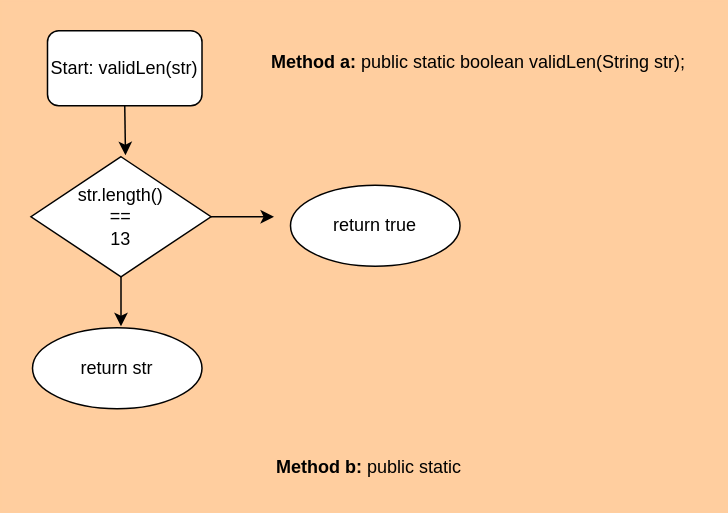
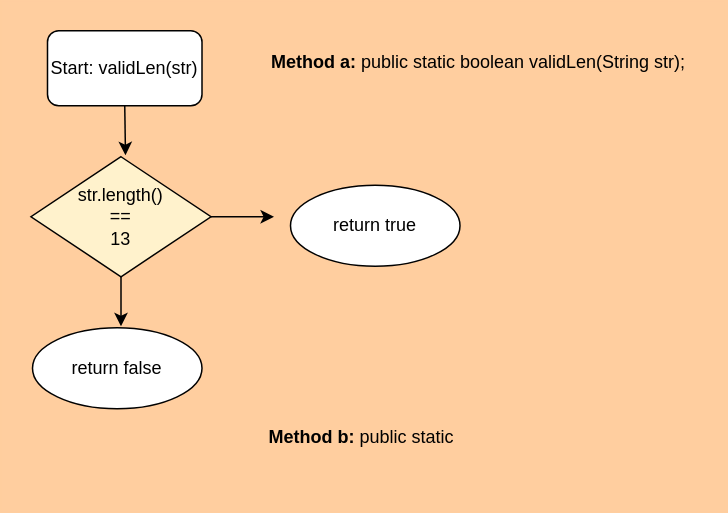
  <mxCell id="0" />
  <mxCell id="1" parent="0" />
  <mxCell id="2" value="&lt;b&gt;Method a: &lt;/b&gt;public static boolean validLen(String str);" style="text;html=1;align=center;verticalAlign=middle;resizable=0;points=[];autosize=1;strokeColor=none;fillColor=none;" vertex="1" parent="1"><mxGeometry x="173" y="32" width="290" height="18" as="geometry" /></mxCell>
  <mxCell id="3" style="edgeStyle=orthogonalEdgeStyle;rounded=0;orthogonalLoop=1;jettySize=auto;html=1;exitX=0.5;exitY=1;exitDx=0;exitDy=0;" edge="1" parent="1" source="4"><mxGeometry relative="1" as="geometry"><mxPoint x="83" y="103" as="targetPoint" /></mxGeometry></mxCell>
  <mxCell id="4" value="Start: validLen(str)" style="whiteSpace=wrap;html=1;rounded=1;" vertex="1" parent="1"><mxGeometry x="31" y="20" width="103" height="50" as="geometry" /></mxCell>
  <mxCell id="5" style="edgeStyle=orthogonalEdgeStyle;rounded=0;orthogonalLoop=1;jettySize=auto;html=1;exitX=1;exitY=0.5;exitDx=0;exitDy=0;" edge="1" parent="1" source="7"><mxGeometry relative="1" as="geometry"><mxPoint x="182" y="144" as="targetPoint" /></mxGeometry></mxCell>
  <mxCell id="6" style="edgeStyle=orthogonalEdgeStyle;rounded=0;orthogonalLoop=1;jettySize=auto;html=1;exitX=0.5;exitY=1;exitDx=0;exitDy=0;" edge="1" parent="1" source="7"><mxGeometry relative="1" as="geometry"><mxPoint x="80" y="217" as="targetPoint" /></mxGeometry></mxCell>
- <mxCell id="7" value="&lt;div&gt;str.length()&lt;/div&gt;&lt;div&gt;==&lt;/div&gt;&lt;div&gt;13&lt;br&gt;&lt;/div&gt;" style="rhombus;whiteSpace=wrap;html=1;" vertex="1" parent="1"><mxGeometry x="20" y="104" width="120" height="80" as="geometry" /></mxCell>
+ <mxCell id="7" value="&lt;div&gt;str.length()&lt;/div&gt;&lt;div&gt;==&lt;/div&gt;&lt;div&gt;13&lt;br&gt;&lt;/div&gt;" style="rhombus;whiteSpace=wrap;html=1;fillColor=#fff2cc;" vertex="1" parent="1"><mxGeometry x="20" y="104" width="120" height="80" as="geometry" /></mxCell>
  <mxCell id="8" value="return true" style="ellipse;whiteSpace=wrap;html=1;" vertex="1" parent="1"><mxGeometry x="193" y="123" width="113" height="54" as="geometry" /></mxCell>
- <mxCell id="9" value="return str" style="ellipse;whiteSpace=wrap;html=1;" vertex="1" parent="1"><mxGeometry x="21" y="218" width="113" height="54" as="geometry" /></mxCell>
- <mxCell id="10" value="&lt;b&gt;Method b:&lt;/b&gt; public static " style="text;html=1;align=center;verticalAlign=middle;resizable=0;points=[];autosize=1;strokeColor=none;fillColor=none;" vertex="1" parent="1"><mxGeometry x="178" y="302" width="133" height="18" as="geometry" /></mxCell>
+ <mxCell id="9" value="return false" style="ellipse;whiteSpace=wrap;html=1;" vertex="1" parent="1"><mxGeometry x="21" y="218" width="113" height="54" as="geometry" /></mxCell>
+ <mxCell id="10" value="&lt;b&gt;Method b:&lt;/b&gt; public static " style="text;html=1;align=center;verticalAlign=middle;resizable=0;points=[];autosize=1;strokeColor=none;fillColor=none;" vertex="1" parent="1"><mxGeometry x="173" y="282" width="133" height="18" as="geometry" /></mxCell>
